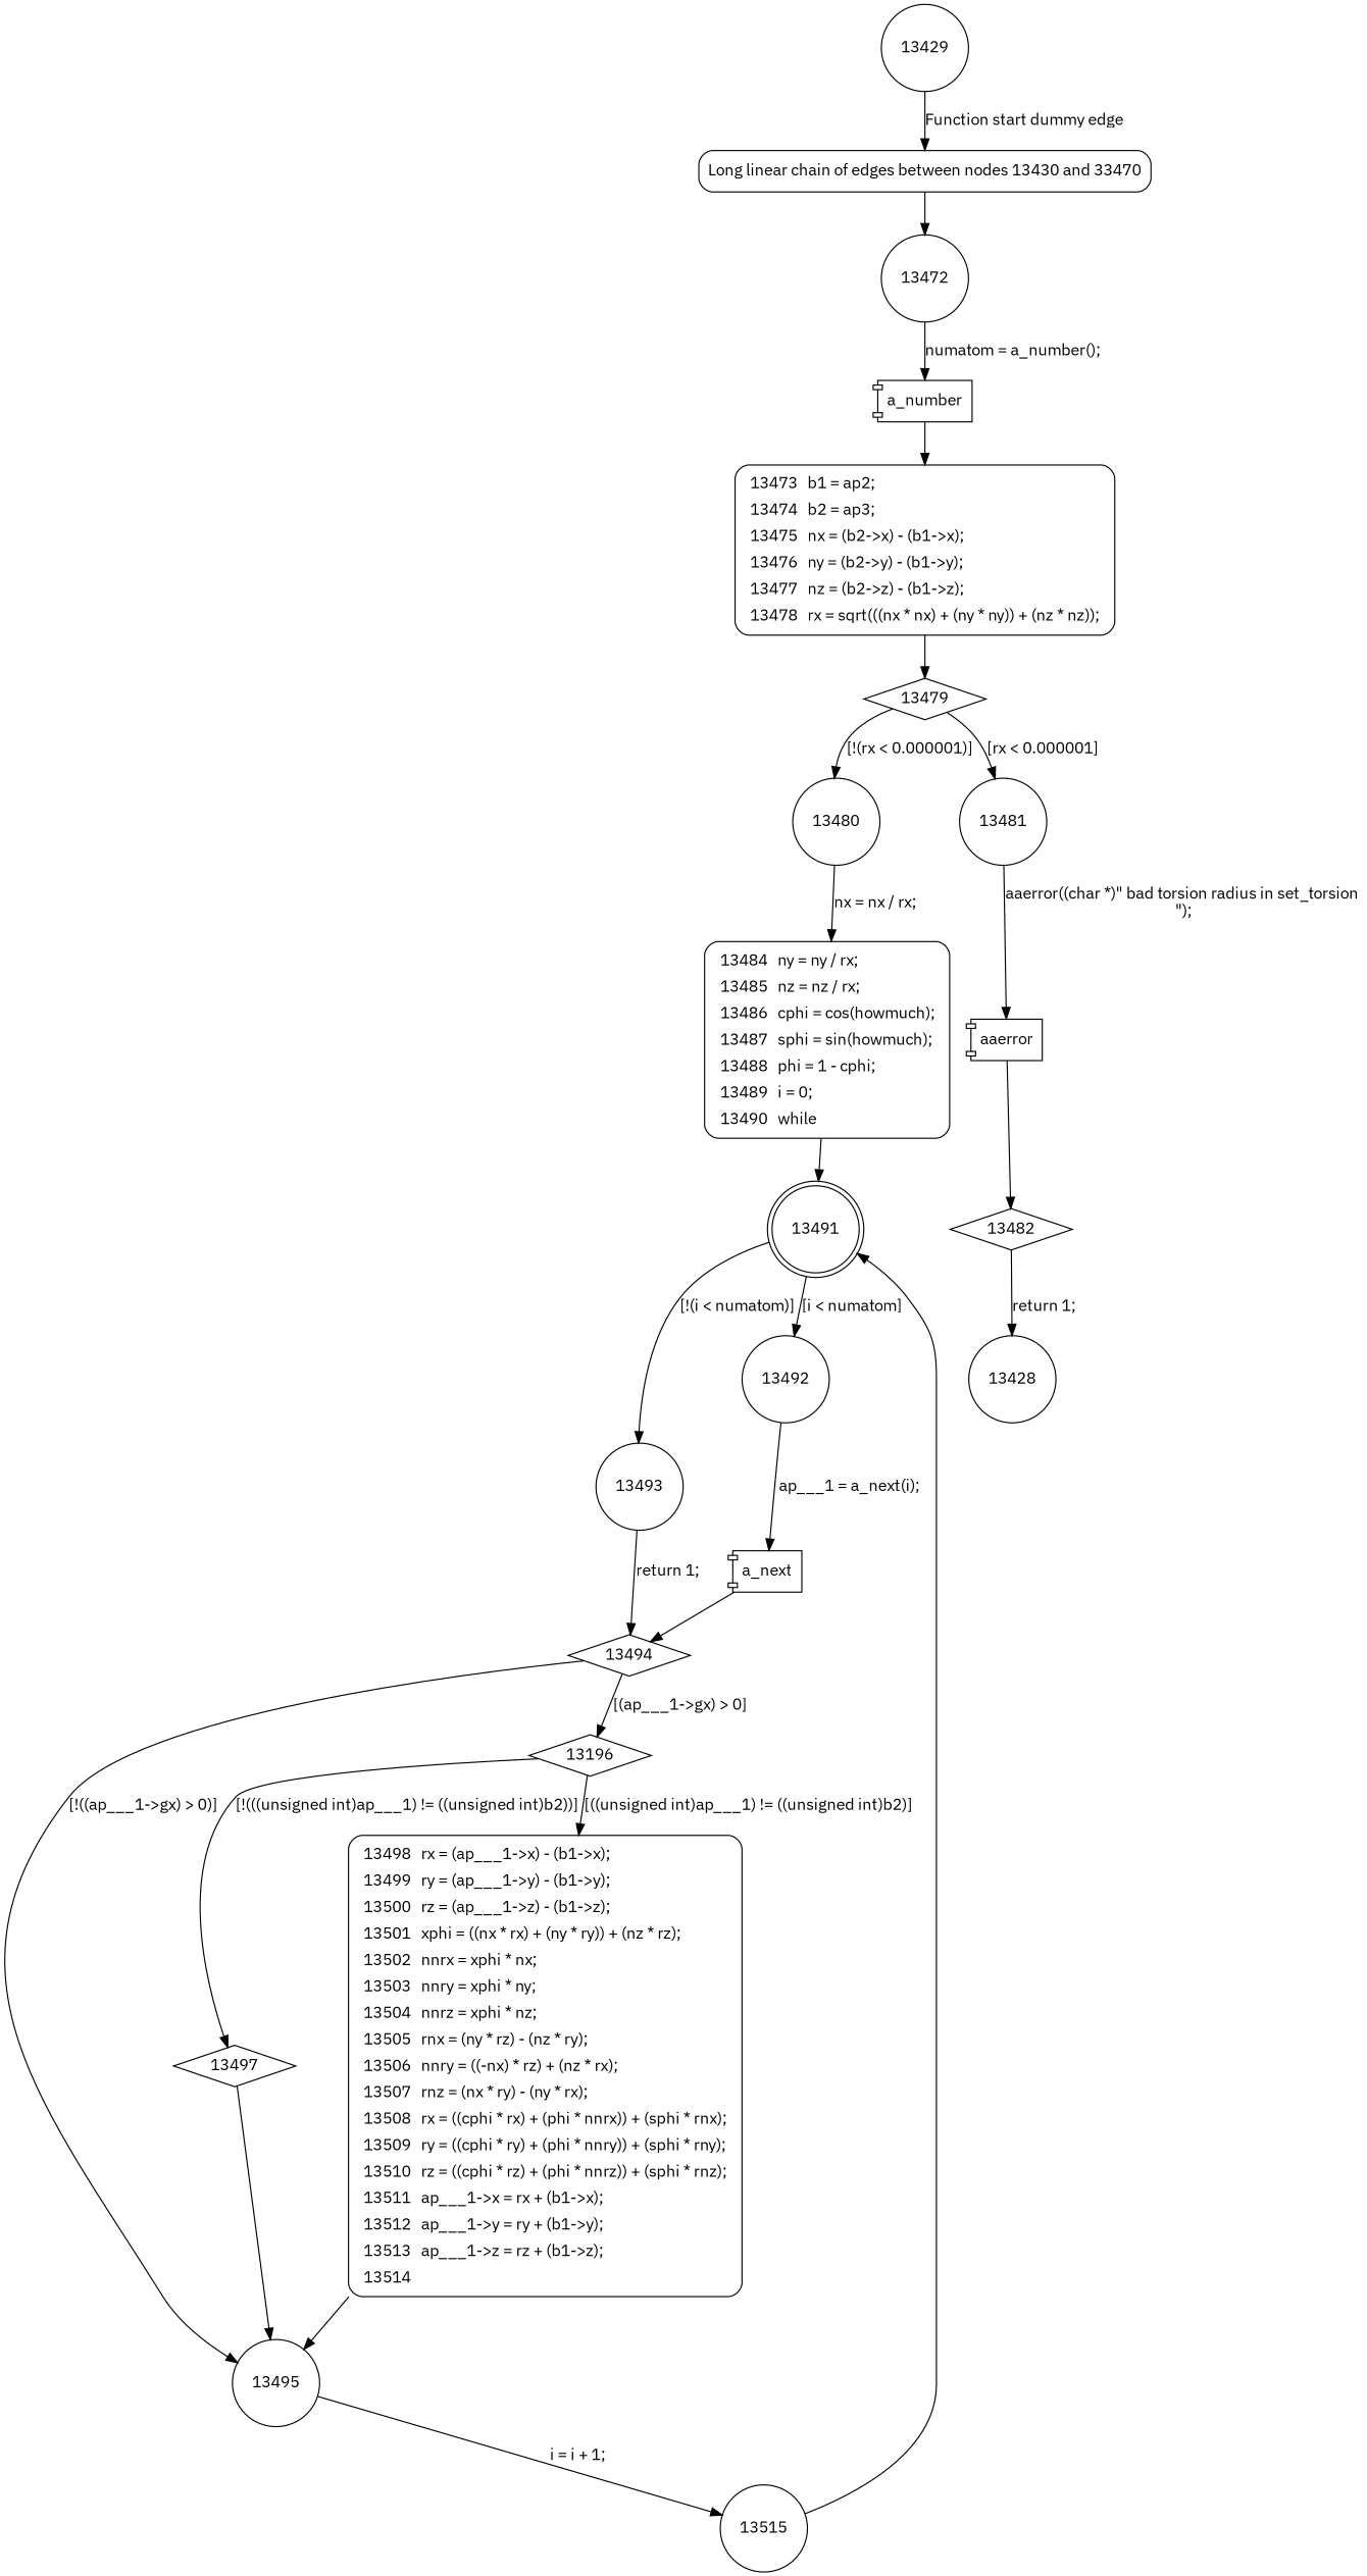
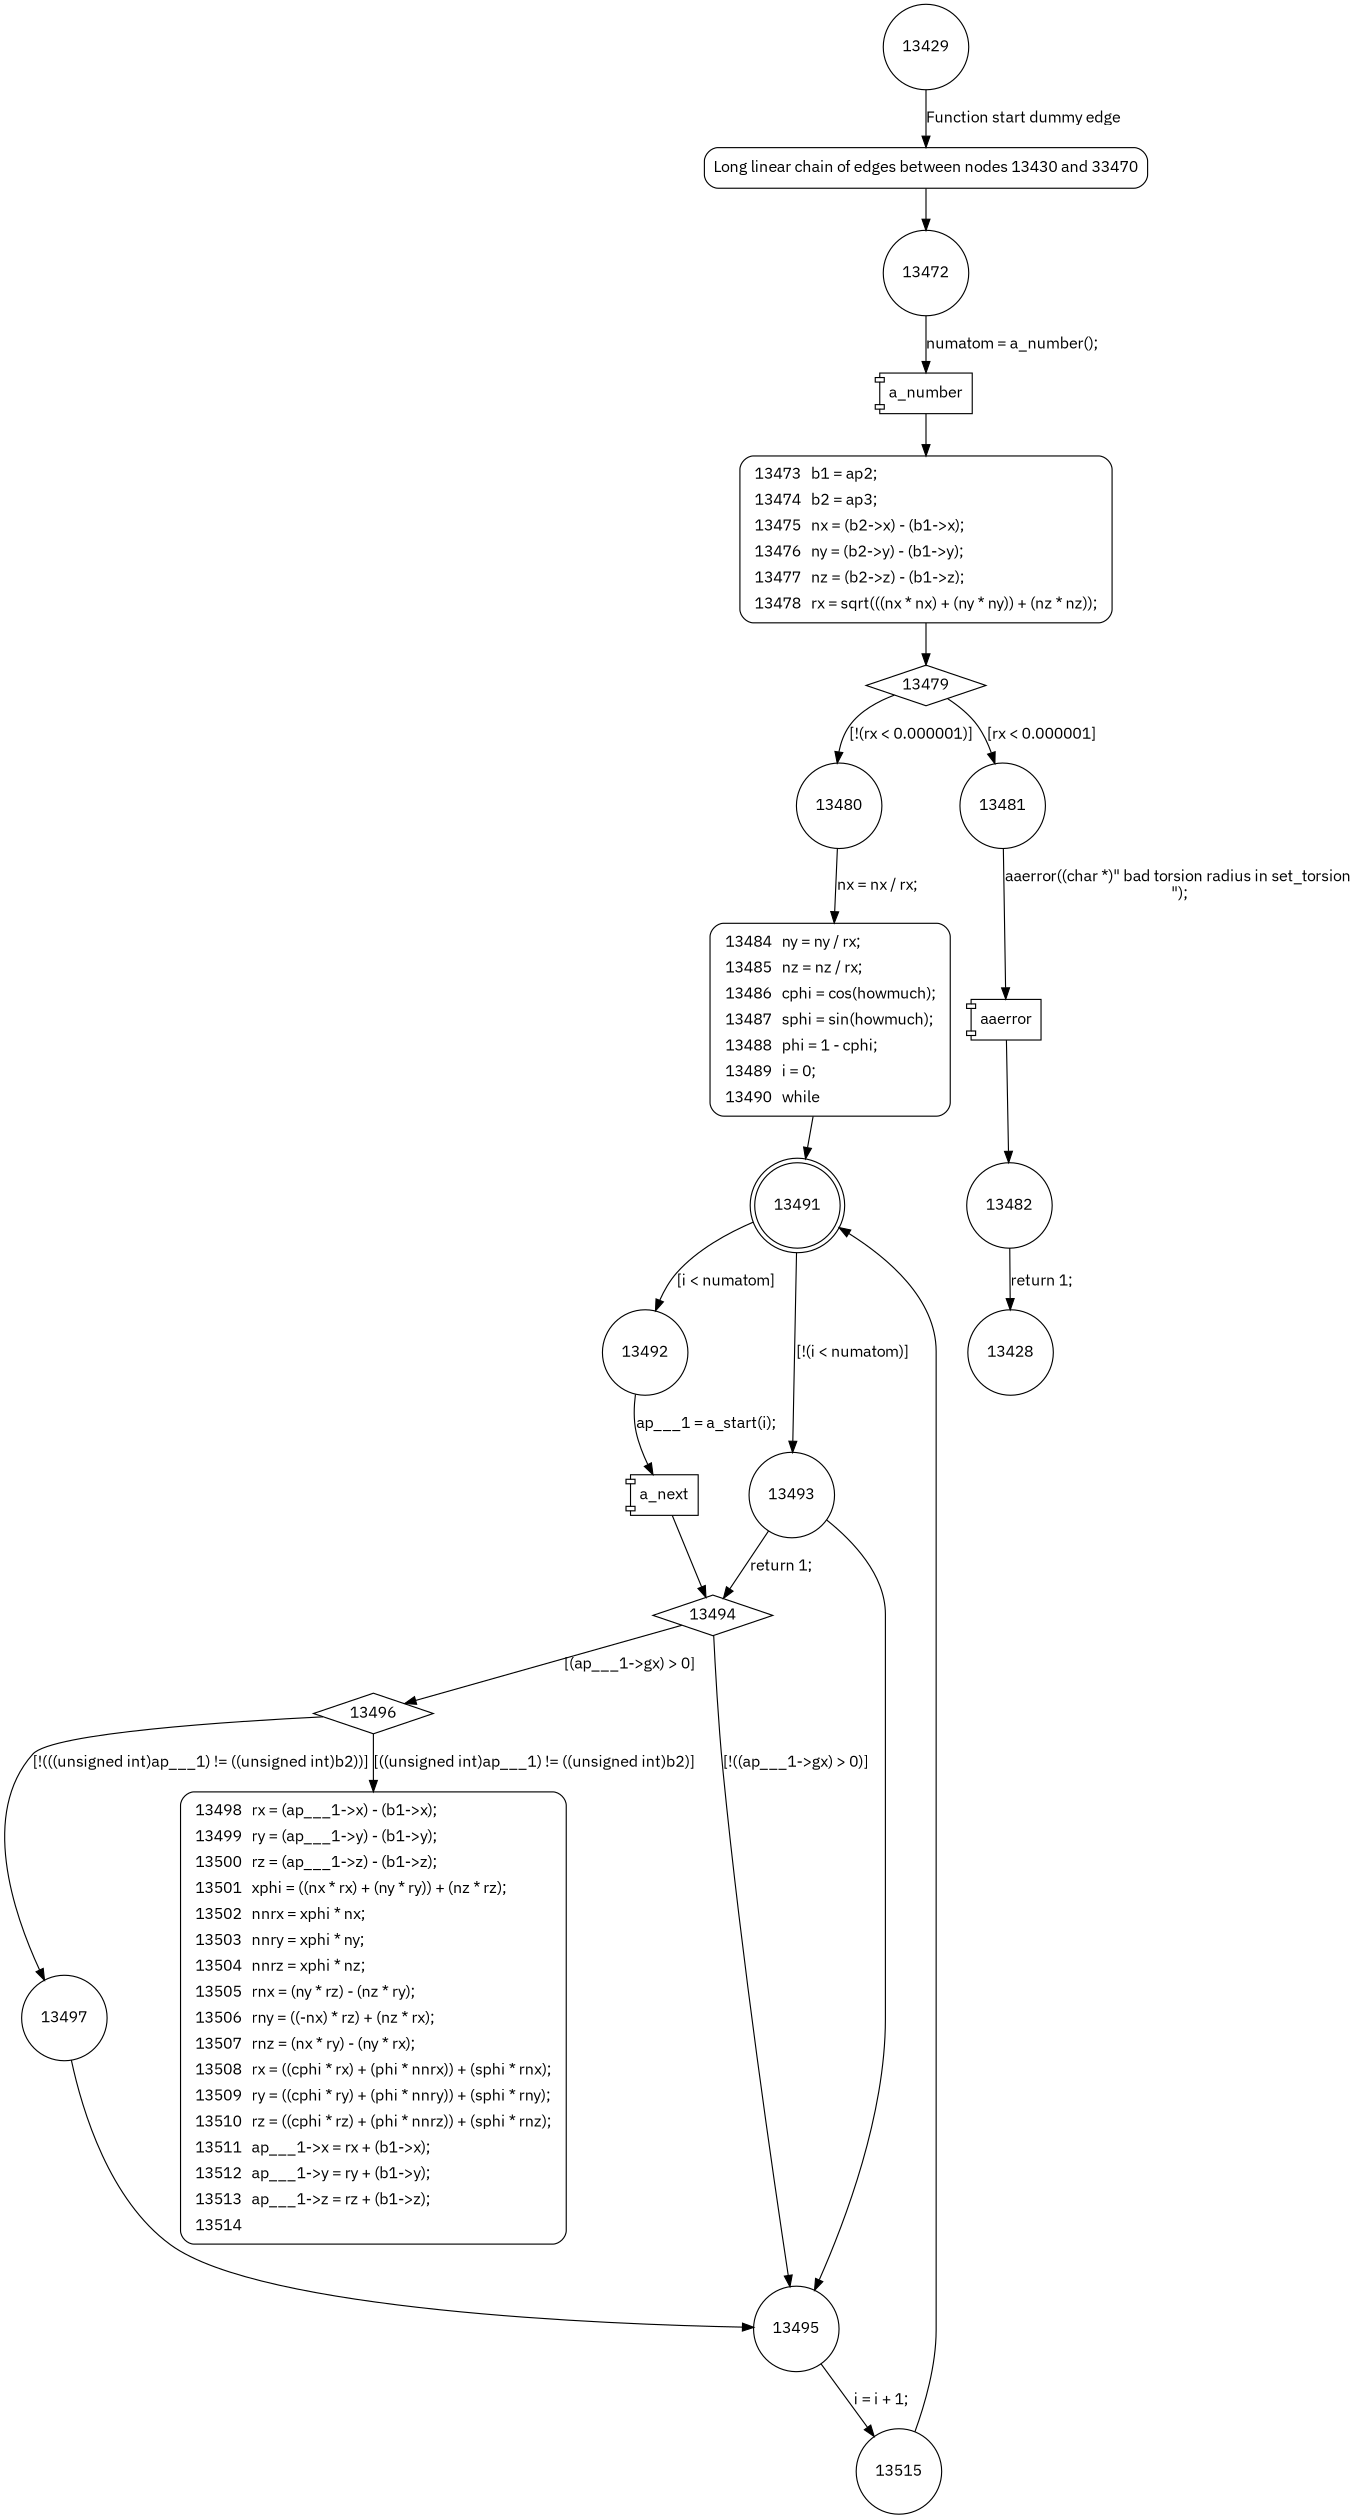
  digraph {
    fontname="IBM Plex Sans"
    node [fontname="IBM Plex Sans" shape=circle]
    edge [fontname="IBM Plex Sans"]
    n1 [fillcolor=white label="Long linear chain of edges between nodes 13430 and 33470" penwidth=1 shape=Mrecord style="filled,bold"]
    13429
    13472
    n4 [label=a_number shape=component]
    n5 [fillcolor=white label=<<table border="0" cellborder="0" cellpadding="3" bgcolor="white"><tr><td align="right">13473</td><td align="left">b1 = ap2;</td></tr><tr><td align="right">13474</td><td align="left">b2 = ap3;</td></tr><tr><td align="right">13475</td><td align="left">nx = (b2-&gt;x) - (b1-&gt;x);</td></tr><tr><td align="right">13476</td><td align="left">ny = (b2-&gt;y) - (b1-&gt;y);</td></tr><tr><td align="right">13477</td><td align="left">nz = (b2-&gt;z) - (b1-&gt;z);</td></tr><tr><td align="right">13478</td><td align="left">rx = sqrt(((nx * nx) + (ny * ny)) + (nz * nz));</td></tr></table>> penwidth=1 shape=Mrecord style="filled,bold"]
    13479 [shape=diamond]
    13480
    13481
    n9 [fillcolor=white label=<<table border="0" cellborder="0" cellpadding="3" bgcolor="white"><tr><td align="right">13484</td><td align="left">ny = ny / rx;</td></tr><tr><td align="right">13485</td><td align="left">nz = nz / rx;</td></tr><tr><td align="right">13486</td><td align="left">cphi = cos(howmuch);</td></tr><tr><td align="right">13487</td><td align="left">sphi = sin(howmuch);</td></tr><tr><td align="right">13488</td><td align="left">phi = 1 - cphi;</td></tr><tr><td align="right">13489</td><td align="left">i = 0;</td></tr><tr><td align="right">13490</td><td align="left">while</td></tr></table>> penwidth=1 shape=Mrecord style="filled,bold"]
    n10 [label=aaerror shape=component]
    13491 [shape=doublecircle]
-   13482 [shape=diamond]
+   13482
    13428
    13493
    13492
    13494 [shape=diamond]
    n17 [label=a_next shape=component]
    13495
-   13496 [shape=diamond label=13196]
+   13496 [shape=diamond]
    13515
-   13497 [shape=diamond]
-   n22 [fillcolor=white label=<<table border="0" cellborder="0" cellpadding="3" bgcolor="white"><tr><td align="right">13498</td><td align="left">rx = (ap___1-&gt;x) - (b1-&gt;x);</td></tr><tr><td align="right">13499</td><td align="left">ry = (ap___1-&gt;y) - (b1-&gt;y);</td></tr><tr><td align="right">13500</td><td align="left">rz = (ap___1-&gt;z) - (b1-&gt;z);</td></tr><tr><td align="right">13501</td><td align="left">xphi = ((nx * rx) + (ny * ry)) + (nz * rz);</td></tr><tr><td align="right">13502</td><td align="left">nnrx = xphi * nx;</td></tr><tr><td align="right">13503</td><td align="left">nnry = xphi * ny;</td></tr><tr><td align="right">13504</td><td align="left">nnrz = xphi * nz;</td></tr><tr><td align="right">13505</td><td align="left">rnx = (ny * rz) - (nz * ry);</td></tr><tr><td align="right">13506</td><td align="left">nnry = ((-nx) * rz) + (nz * rx);</td></tr><tr><td align="right">13507</td><td align="left">rnz = (nx * ry) - (ny * rx);</td></tr><tr><td align="right">13508</td><td align="left">rx = ((cphi * rx) + (phi * nnrx)) + (sphi * rnx);</td></tr><tr><td align="right">13509</td><td align="left">ry = ((cphi * ry) + (phi * nnry)) + (sphi * rny);</td></tr><tr><td align="right">13510</td><td align="left">rz = ((cphi * rz) + (phi * nnrz)) + (sphi * rnz);</td></tr><tr><td align="right">13511</td><td align="left">ap___1-&gt;x = rx + (b1-&gt;x);</td></tr><tr><td align="right">13512</td><td align="left">ap___1-&gt;y = ry + (b1-&gt;y);</td></tr><tr><td align="right">13513</td><td align="left">ap___1-&gt;z = rz + (b1-&gt;z);</td></tr><tr><td align="right">13514</td><td align="left"></td></tr></table>> penwidth=1 shape=Mrecord style="filled,bold"]
+   13497
+   n22 [fillcolor=white label=<<table border="0" cellborder="0" cellpadding="3" bgcolor="white"><tr><td align="right">13498</td><td align="left">rx = (ap___1-&gt;x) - (b1-&gt;x);</td></tr><tr><td align="right">13499</td><td align="left">ry = (ap___1-&gt;y) - (b1-&gt;y);</td></tr><tr><td align="right">13500</td><td align="left">rz = (ap___1-&gt;z) - (b1-&gt;z);</td></tr><tr><td align="right">13501</td><td align="left">xphi = ((nx * rx) + (ny * ry)) + (nz * rz);</td></tr><tr><td align="right">13502</td><td align="left">nnrx = xphi * nx;</td></tr><tr><td align="right">13503</td><td align="left">nnry = xphi * ny;</td></tr><tr><td align="right">13504</td><td align="left">nnrz = xphi * nz;</td></tr><tr><td align="right">13505</td><td align="left">rnx = (ny * rz) - (nz * ry);</td></tr><tr><td align="right">13506</td><td align="left">rny = ((-nx) * rz) + (nz * rx);</td></tr><tr><td align="right">13507</td><td align="left">rnz = (nx * ry) - (ny * rx);</td></tr><tr><td align="right">13508</td><td align="left">rx = ((cphi * rx) + (phi * nnrx)) + (sphi * rnx);</td></tr><tr><td align="right">13509</td><td align="left">ry = ((cphi * ry) + (phi * nnry)) + (sphi * rny);</td></tr><tr><td align="right">13510</td><td align="left">rz = ((cphi * rz) + (phi * nnrz)) + (sphi * rnz);</td></tr><tr><td align="right">13511</td><td align="left">ap___1-&gt;x = rx + (b1-&gt;x);</td></tr><tr><td align="right">13512</td><td align="left">ap___1-&gt;y = ry + (b1-&gt;y);</td></tr><tr><td align="right">13513</td><td align="left">ap___1-&gt;z = rz + (b1-&gt;z);</td></tr><tr><td align="right">13514</td><td align="left"></td></tr></table>> penwidth=1 shape=Mrecord style="filled,bold"]
    n1 -> 13472
    13429 -> n1 [label="Function start dummy edge"]
    13472 -> n4 [label="numatom = a_number();"]
    n4 -> n5
    n5 -> 13479
    13479 -> 13480 [label="[!(rx < 0.000001)]"]
    13479 -> 13481 [label="[rx < 0.000001]"]
    13480 -> n9 [label="nx = nx / rx;"]
    13481 -> n10 [label="aaerror((char *)\" bad torsion radius in set_torsion \n\");"]
    n9 -> 13491
    n10 -> 13482
    13491 -> 13493 [label="[!(i < numatom)]"]
    13491 -> 13492 [label="[i < numatom]"]
    13482 -> 13428 [label="return 1;"]
    13493 -> 13494 [label="return 1;"]
-   13492 -> n17 [label="ap___1 = a_next(i);"]
+   13492 -> n17 [label="ap___1 = a_start(i);"]
    13494 -> 13495 [label="[!((ap___1->gx) > 0)]"]
    13494 -> 13496 [label="[(ap___1->gx) > 0]"]
    n17 -> 13494
    13495 -> 13515 [label="i = i + 1;"]
    13496 -> 13497 [label="[!(((unsigned int)ap___1) != ((unsigned int)b2))]"]
    13496 -> n22 [label="[((unsigned int)ap___1) != ((unsigned int)b2)]"]
    13515 -> 13491
    13497 -> 13495
-   n22 -> 13495
+   13493 -> 13495
  }
